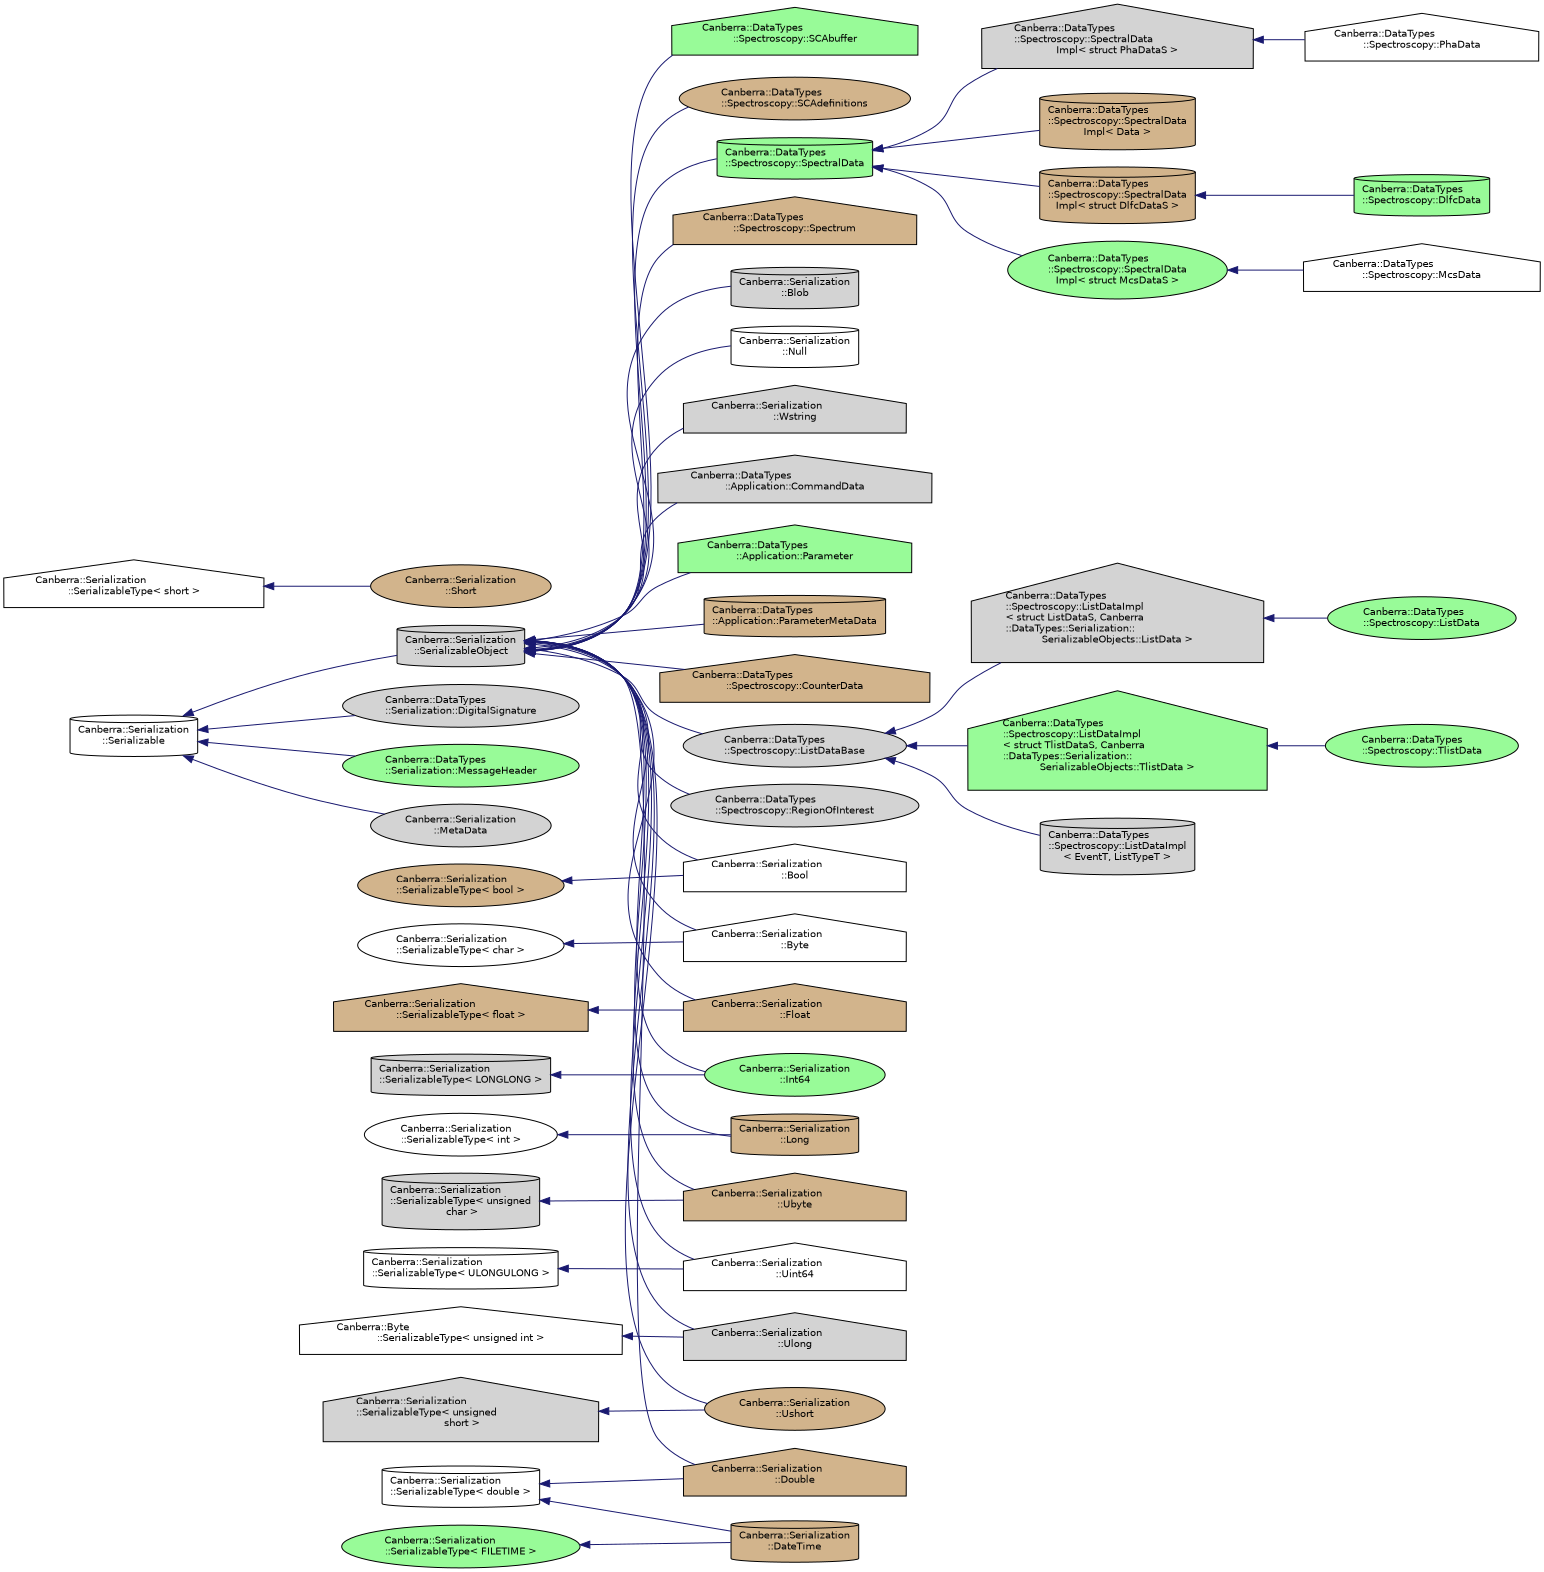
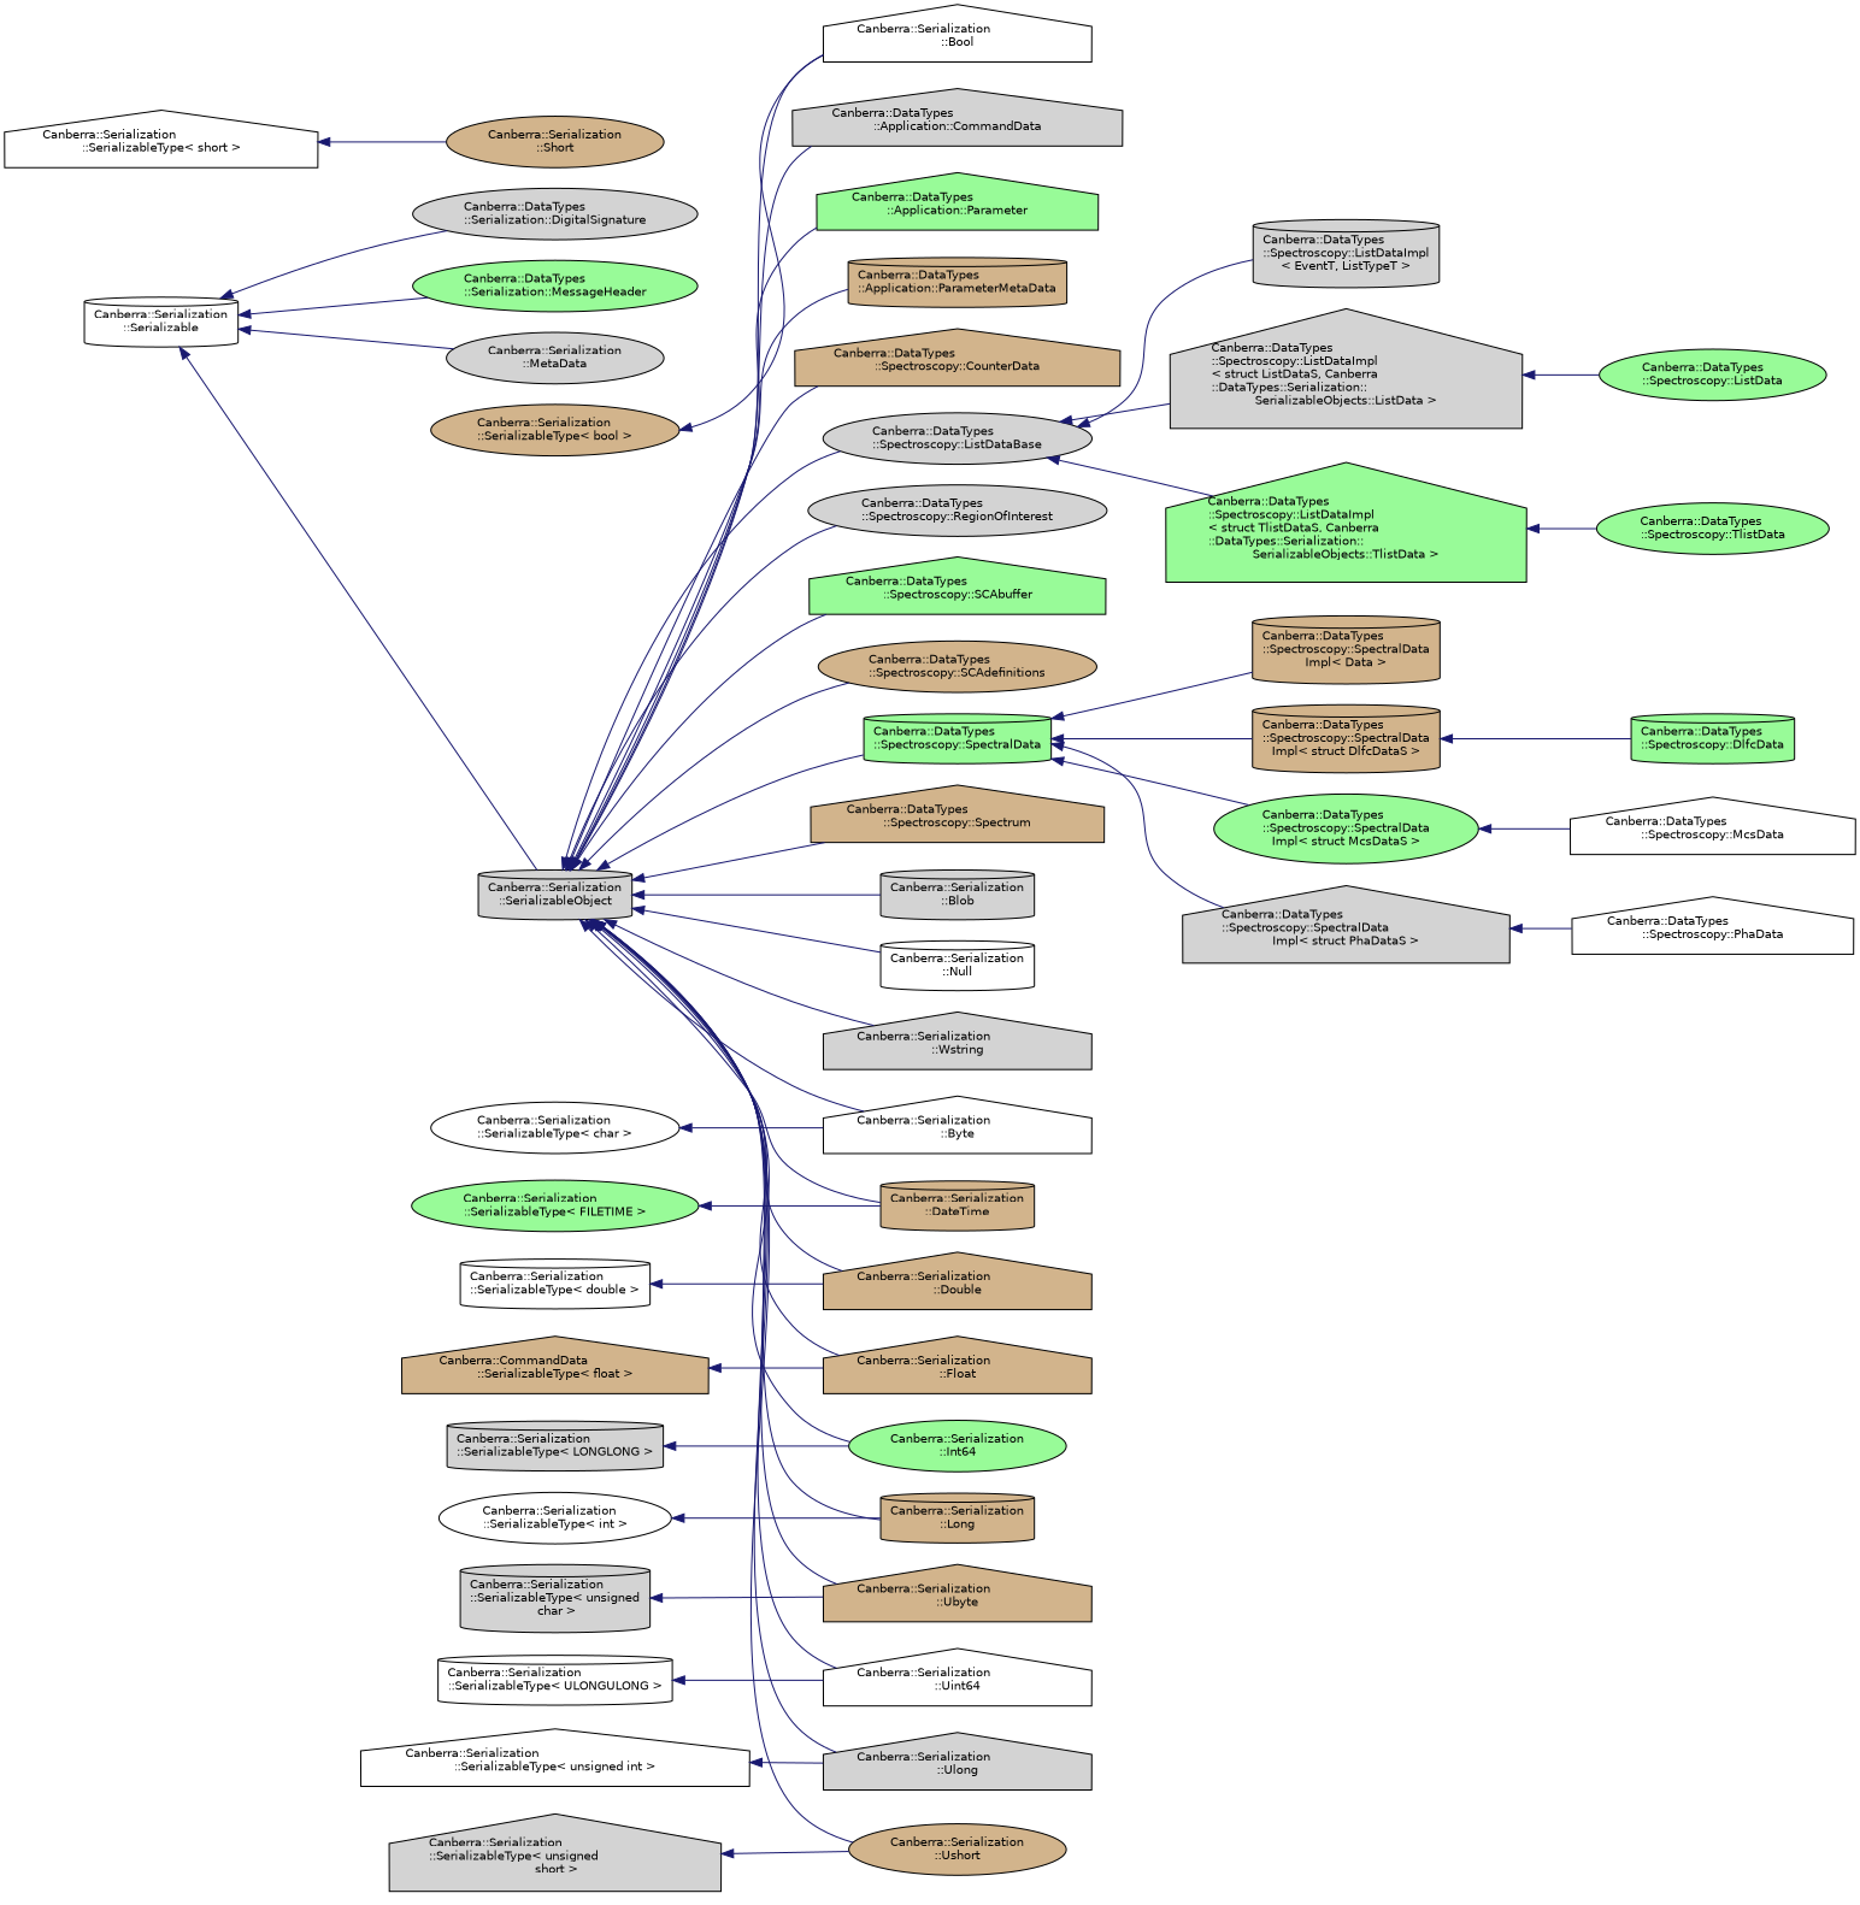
  digraph {
    rankdir=LR
    node [color=black fillcolor=lightgrey fontname=Helvetica fontsize=10 shape=house style=filled]
    edge [color=midnightblue dir=back fontname=Helvetica fontsize=10 labelfontname=Helvetica labelfontsize=10 style=solid]
    n1 [fillcolor=white height=0.2 label="Canberra::Serialization\l::Serializable" shape=cylinder width=0.4]
    n2 [height=0.2 label="Canberra::DataTypes\l::Serialization::DigitalSignature" shape=ellipse width=0.4]
    n3 [fillcolor=palegreen height=0.2 label="Canberra::DataTypes\l::Serialization::MessageHeader" shape=ellipse width=0.4]
    n4 [height=0.2 label="Canberra::Serialization\l::MetaData" shape=ellipse width=0.4]
    n5 [height=0.2 label="Canberra::Serialization\l::SerializableObject" shape=cylinder width=0.4]
    n6 [height=0.2 label="Canberra::DataTypes\l::Application::CommandData" width=0.4]
    n7 [fillcolor=palegreen height=0.2 label="Canberra::DataTypes\l::Application::Parameter" width=0.4]
    n8 [fillcolor=tan height=0.2 label="Canberra::DataTypes\l::Application::ParameterMetaData" shape=cylinder width=0.4]
    n9 [fillcolor=tan height=0.2 label="Canberra::DataTypes\l::Spectroscopy::CounterData" width=0.4]
    n10 [height=0.2 label="Canberra::DataTypes\l::Spectroscopy::ListDataBase" shape=ellipse width=0.4]
    n11 [height=0.2 label="Canberra::DataTypes\l::Spectroscopy::RegionOfInterest" shape=ellipse width=0.4]
    n12 [fillcolor=palegreen height=0.2 label="Canberra::DataTypes\l::Spectroscopy::SCAbuffer" width=0.4]
    n13 [fillcolor=tan height=0.2 label="Canberra::DataTypes\l::Spectroscopy::SCAdefinitions" shape=ellipse width=0.4]
    n14 [fillcolor=palegreen height=0.2 label="Canberra::DataTypes\l::Spectroscopy::SpectralData" shape=cylinder width=0.4]
    n15 [fillcolor=tan height=0.2 label="Canberra::DataTypes\l::Spectroscopy::Spectrum" width=0.4]
    n16 [height=0.2 label="Canberra::Serialization\l::Blob" shape=cylinder width=0.4]
    n17 [fillcolor=white height=0.2 label="Canberra::Serialization\l::Bool" width=0.4]
    n18 [fillcolor=white height=0.2 label="Canberra::Serialization\l::Byte" width=0.4]
    n19 [fillcolor=tan height=0.2 label="Canberra::Serialization\l::DateTime" shape=cylinder width=0.4]
    n20 [fillcolor=tan height=0.2 label="Canberra::Serialization\l::Double" width=0.4]
    n21 [fillcolor=tan height=0.2 label="Canberra::Serialization\l::Float" width=0.4]
    n22 [fillcolor=palegreen height=0.2 label="Canberra::Serialization\l::Int64" shape=ellipse width=0.4]
    n23 [fillcolor=tan height=0.2 label="Canberra::Serialization\l::Long" shape=cylinder width=0.4]
    n24 [fillcolor=white height=0.2 label="Canberra::Serialization\l::Null" shape=cylinder width=0.4]
    n25 [fillcolor=tan height=0.2 label="Canberra::Serialization\l::Ubyte" width=0.4]
    n26 [fillcolor=white height=0.2 label="Canberra::Serialization\l::Uint64" width=0.4]
    n27 [height=0.2 label="Canberra::Serialization\l::Ulong" width=0.4]
    n28 [fillcolor=tan height=0.2 label="Canberra::Serialization\l::Ushort" shape=ellipse width=0.4]
    n29 [height=0.2 label="Canberra::Serialization\l::Wstring" width=0.4]
    n30 [height=0.2 label="Canberra::DataTypes\l::Spectroscopy::ListDataImpl\l\< EventT, ListTypeT \>" shape=cylinder width=0.4]
    n31 [height=0.2 label="Canberra::DataTypes\l::Spectroscopy::ListDataImpl\l\< struct ListDataS, Canberra\l::DataTypes::Serialization::\lSerializableObjects::ListData \>" width=0.4]
    n32 [fillcolor=palegreen height=0.2 label="Canberra::DataTypes\l::Spectroscopy::ListDataImpl\l\< struct TlistDataS, Canberra\l::DataTypes::Serialization::\lSerializableObjects::TlistData \>" width=0.4]
    n33 [fillcolor=tan height=0.2 label="Canberra::DataTypes\l::Spectroscopy::SpectralData\lImpl\< Data \>" shape=cylinder width=0.4]
    n34 [fillcolor=tan height=0.2 label="Canberra::DataTypes\l::Spectroscopy::SpectralData\lImpl\< struct DlfcDataS \>" shape=cylinder width=0.4]
    n35 [fillcolor=palegreen height=0.2 label="Canberra::DataTypes\l::Spectroscopy::SpectralData\lImpl\< struct McsDataS \>" shape=ellipse width=0.4]
    n36 [height=0.2 label="Canberra::DataTypes\l::Spectroscopy::SpectralData\lImpl\< struct PhaDataS \>" width=0.4]
    n37 [fillcolor=tan height=0.2 label="Canberra::Serialization\l::Short" shape=ellipse width=0.4]
    n38 [fillcolor=palegreen height=0.2 label="Canberra::DataTypes\l::Spectroscopy::ListData" shape=ellipse width=0.4]
    n39 [fillcolor=palegreen height=0.2 label="Canberra::DataTypes\l::Spectroscopy::TlistData" shape=ellipse width=0.4]
    n40 [fillcolor=palegreen height=0.2 label="Canberra::DataTypes\l::Spectroscopy::DlfcData" shape=cylinder width=0.4]
    n41 [fillcolor=white height=0.2 label="Canberra::DataTypes\l::Spectroscopy::McsData" width=0.4]
    n42 [fillcolor=white height=0.2 label="Canberra::DataTypes\l::Spectroscopy::PhaData" width=0.4]
    n43 [fillcolor=tan height=0.2 label="Canberra::Serialization\l::SerializableType\< bool \>" shape=ellipse width=0.4]
    n44 [fillcolor=white height=0.2 label="Canberra::Serialization\l::SerializableType\< char \>" shape=ellipse width=0.4]
    n45 [fillcolor=white height=0.2 label="Canberra::Serialization\l::SerializableType\< double \>" shape=cylinder width=0.4]
    n46 [fillcolor=palegreen height=0.2 label="Canberra::Serialization\l::SerializableType\< FILETIME \>" shape=ellipse width=0.4]
-   n47 [fillcolor=tan height=0.2 label="Canberra::Serialization\l::SerializableType\< float \>" width=0.4]
+   n47 [fillcolor=tan height=0.2 label="Canberra::CommandData\l::SerializableType\< float \>" width=0.4]
    n48 [fillcolor=white height=0.2 label="Canberra::Serialization\l::SerializableType\< int \>" shape=ellipse width=0.4]
    n49 [height=0.2 label="Canberra::Serialization\l::SerializableType\< LONGLONG \>" shape=cylinder width=0.4]
    n50 [fillcolor=white height=0.2 label="Canberra::Serialization\l::SerializableType\< short \>" width=0.4]
    n51 [fillcolor=white height=0.2 label="Canberra::Serialization\l::SerializableType\< ULONGULONG \>" shape=cylinder width=0.4]
    n52 [height=0.2 label="Canberra::Serialization\l::SerializableType\< unsigned\l char \>" shape=cylinder width=0.4]
-   n53 [fillcolor=white height=0.2 label="Canberra::Byte\l::SerializableType\< unsigned int \>" width=0.4]
+   n53 [fillcolor=white height=0.2 label="Canberra::Serialization\l::SerializableType\< unsigned int \>" width=0.4]
    n54 [height=0.2 label="Canberra::Serialization\l::SerializableType\< unsigned\l short \>" width=0.4]
    n1 -> n2
    n1 -> n3
    n1 -> n4
    n1 -> n5
    n5 -> n6
    n5 -> n7
    n5 -> n8
    n5 -> n9
    n5 -> n10
    n5 -> n11
    n5 -> n12
    n5 -> n13
    n5 -> n14
    n5 -> n15
    n5 -> n16
    n5 -> n17
    n5 -> n18
-   n45 -> n19
+   n5 -> n19
    n5 -> n20
    n5 -> n21
    n5 -> n22
    n5 -> n23
    n5 -> n24
    n5 -> n25
    n5 -> n26
    n5 -> n27
    n5 -> n28
    n5 -> n29
    n10 -> n30
    n10 -> n31
    n10 -> n32
    n14 -> n33
    n14 -> n34
    n14 -> n35
    n14 -> n36
    n31 -> n38
    n32 -> n39
    n34 -> n40
    n35 -> n41
    n36 -> n42
    n43 -> n17
    n44 -> n18
    n45 -> n20
    n46 -> n19
    n47 -> n21
    n48 -> n23
    n49 -> n22
    n50 -> n37
    n51 -> n26
    n52 -> n25
    n53 -> n27
    n54 -> n28
  }
